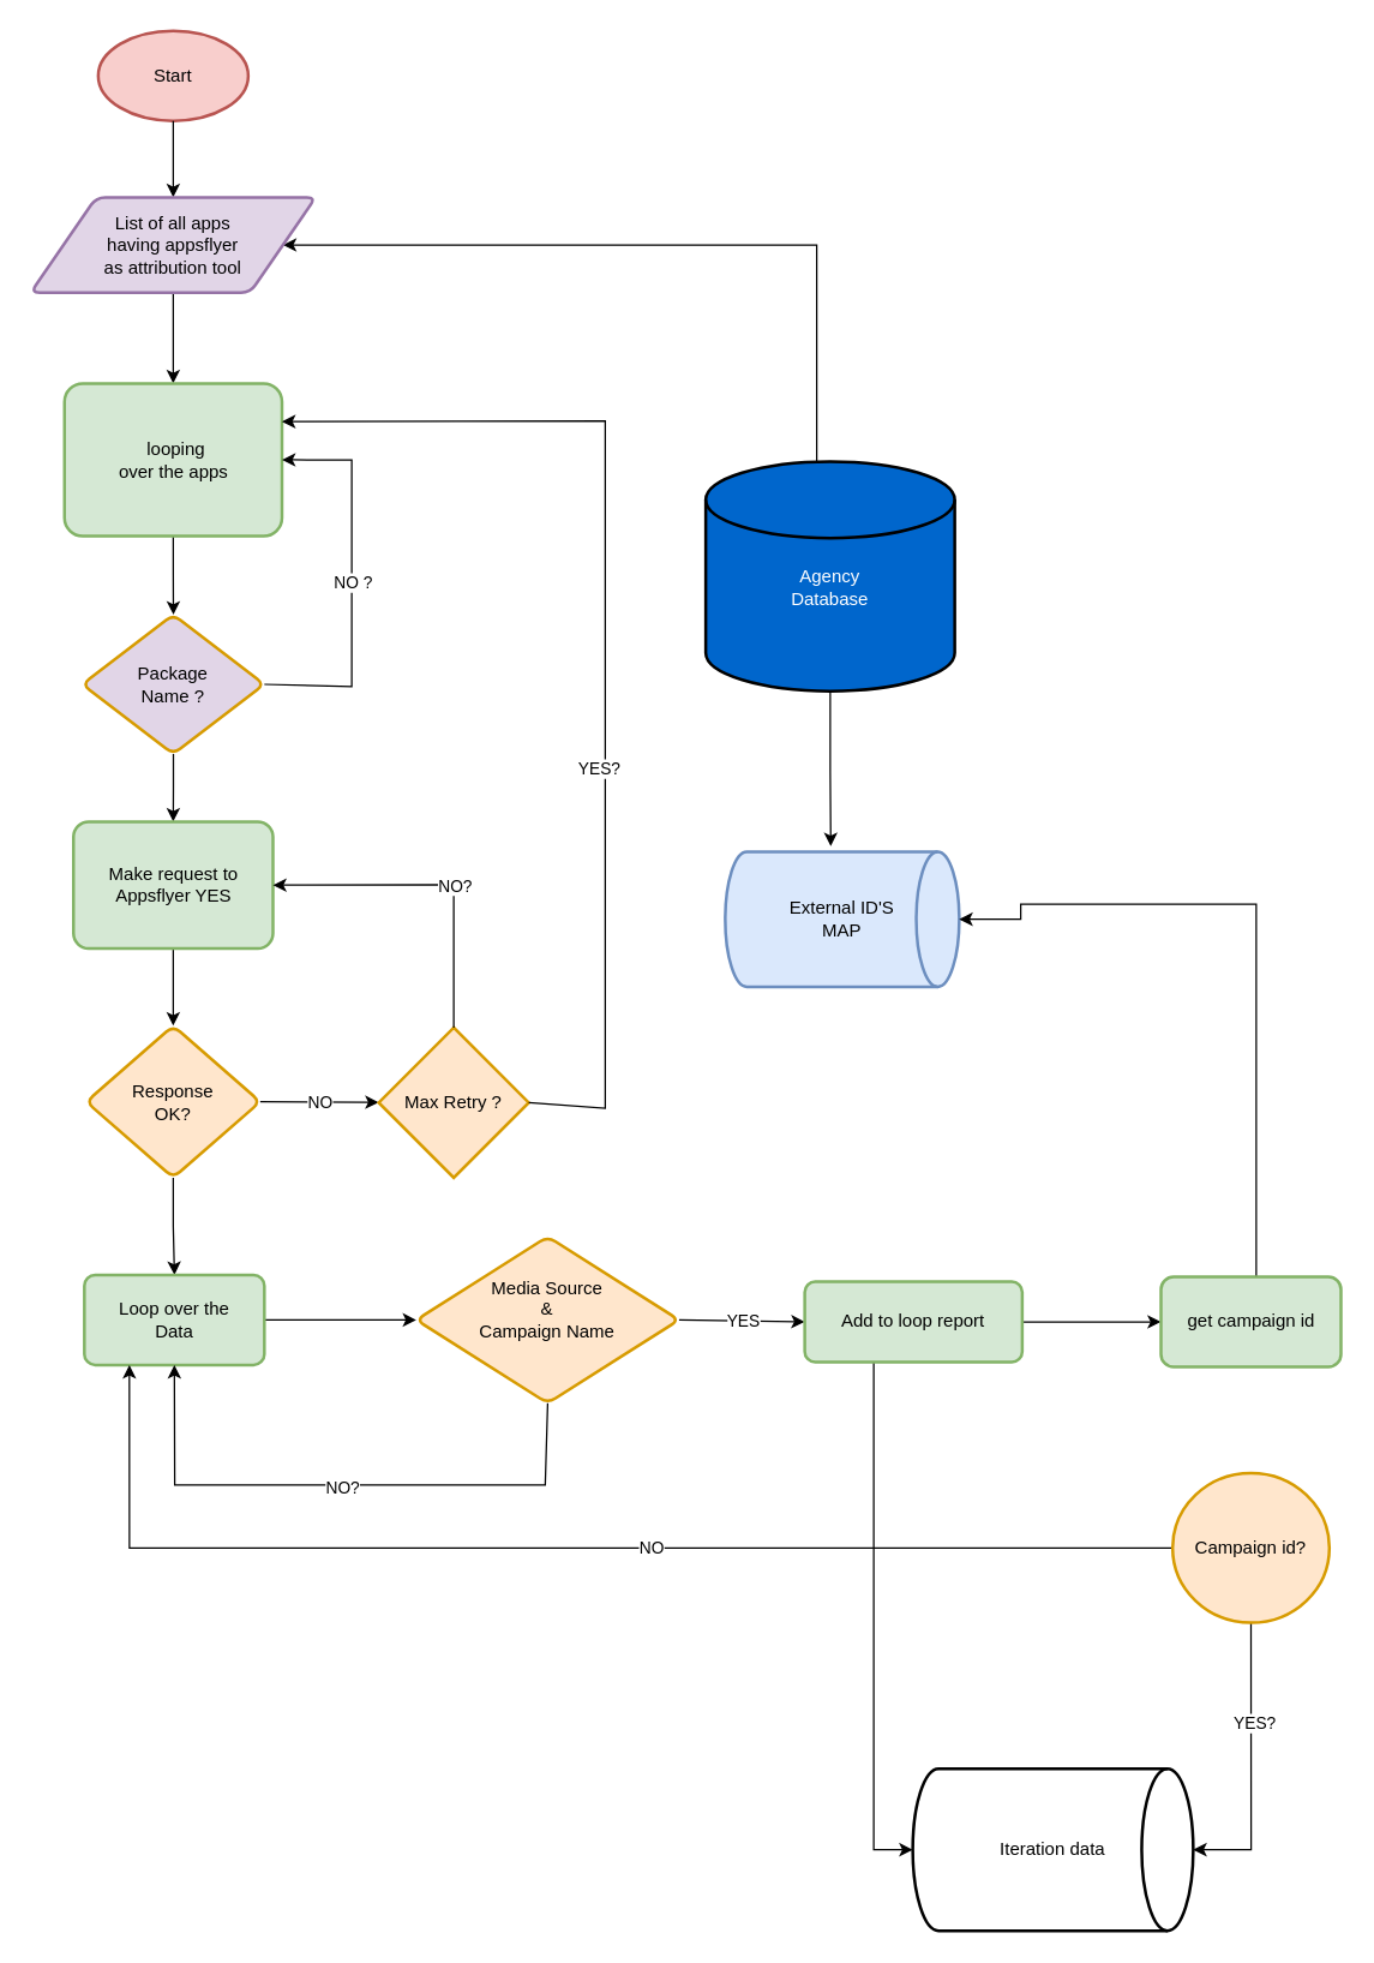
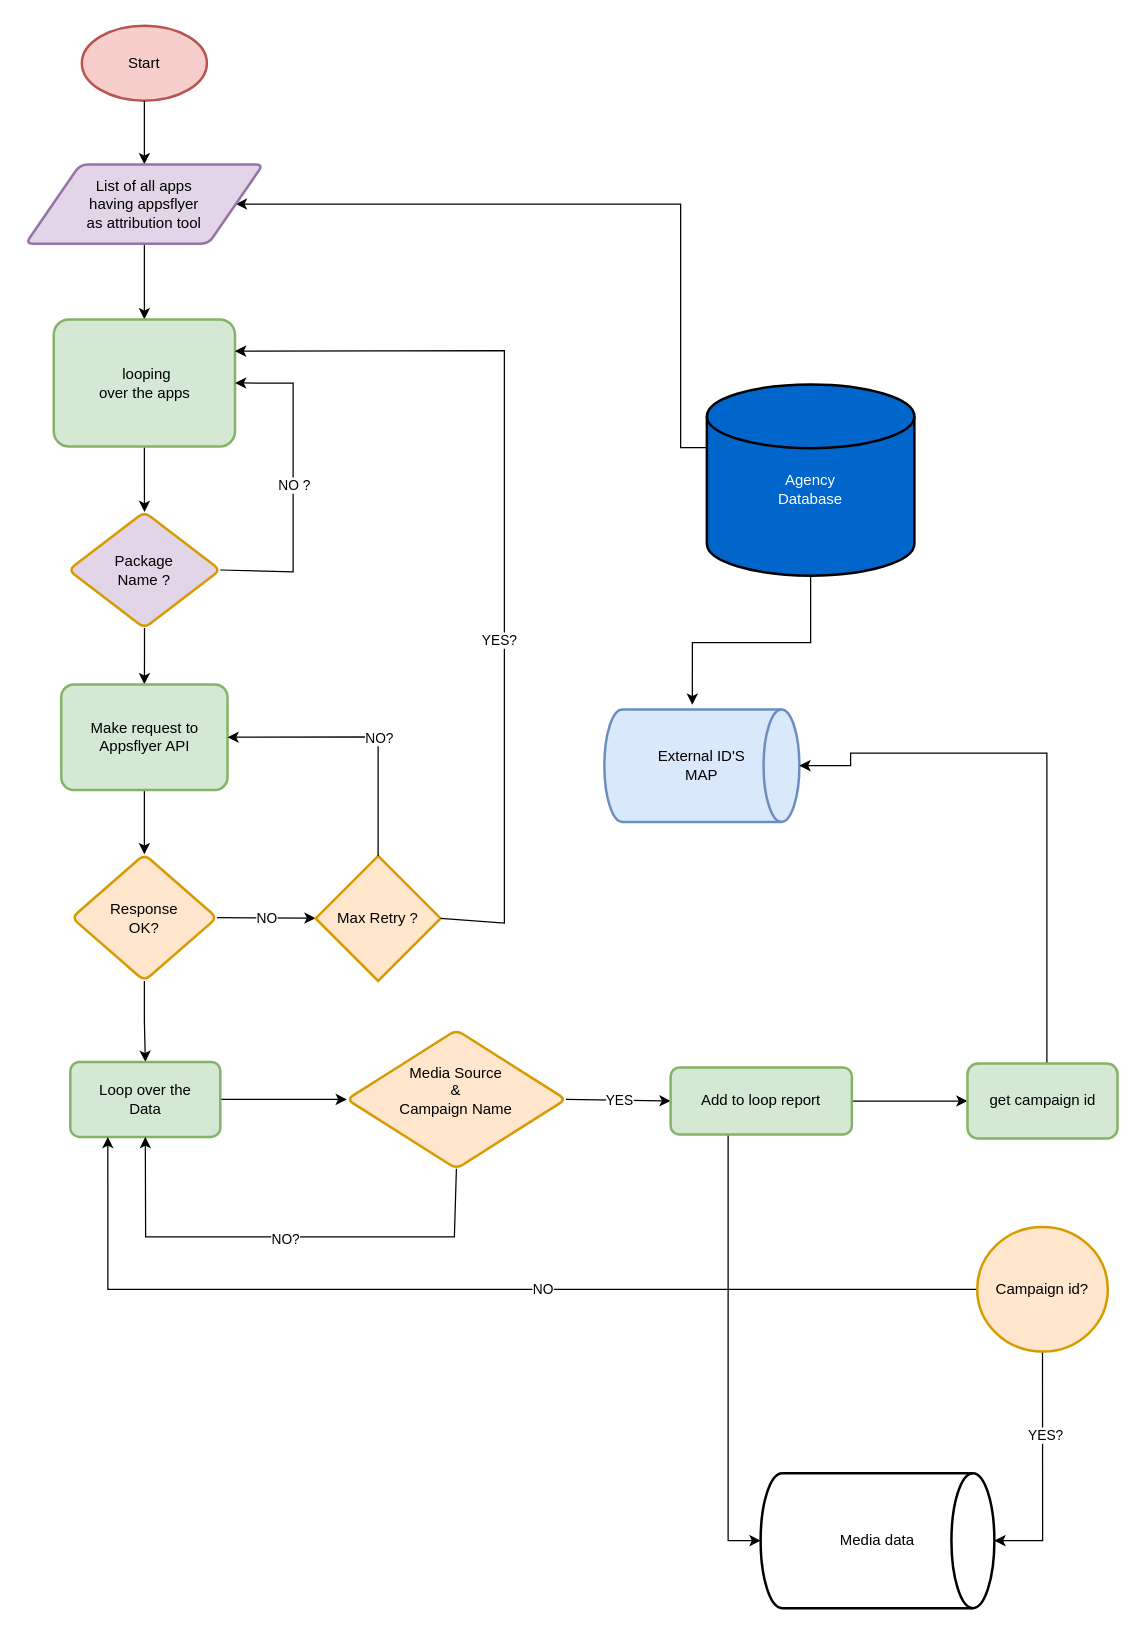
  <mxCell id="0" />
  <mxCell id="1" parent="0" />
  <mxCell id="2" value="Start" style="strokeWidth=2;html=1;shape=mxgraph.flowchart.start_1;whiteSpace=wrap;fillColor=#f8cecc;strokeColor=#b85450;" vertex="1" parent="1"><mxGeometry x="65" y="20" width="100" height="60" as="geometry" /></mxCell>
  <mxCell id="3" value="" style="edgeStyle=none;orthogonalLoop=1;jettySize=auto;html=1;rounded=0;exitX=0.5;exitY=1;exitDx=0;exitDy=0;exitPerimeter=0;entryX=0.5;entryY=0;entryDx=0;entryDy=0;" edge="1" parent="1" source="2" target="8"><mxGeometry width="100" relative="1" as="geometry"><mxPoint x="-188" y="101" as="sourcePoint" /><mxPoint x="115" y="155" as="targetPoint" /><Array as="points" /></mxGeometry></mxCell>
  <mxCell id="4" style="edgeStyle=orthogonalEdgeStyle;rounded=0;orthogonalLoop=1;jettySize=auto;html=1;entryX=1;entryY=0.5;entryDx=0;entryDy=0;exitX=0.452;exitY=0.331;exitDx=0;exitDy=0;exitPerimeter=0;" edge="1" parent="1" source="6" target="8"><mxGeometry relative="1" as="geometry"><mxPoint x="544" y="554" as="sourcePoint" /><Array as="points"><mxPoint x="544" y="163" /></Array></mxGeometry></mxCell>
  <mxCell id="5" style="edgeStyle=orthogonalEdgeStyle;rounded=0;orthogonalLoop=1;jettySize=auto;html=1;entryX=0.451;entryY=-0.041;entryDx=0;entryDy=0;entryPerimeter=0;" edge="1" parent="1" source="6" target="33"><mxGeometry relative="1" as="geometry" /></mxCell>
- <mxCell id="6" value="&lt;div&gt;&lt;font color=&quot;#ffffff&quot;&gt;&lt;br&gt;&lt;/font&gt;&lt;/div&gt;&lt;div&gt;&lt;font color=&quot;#ffffff&quot;&gt;Agency &lt;br&gt;&lt;/font&gt;&lt;/div&gt;&lt;div&gt;&lt;font color=&quot;#ffffff&quot;&gt;Database&lt;br&gt;&lt;/font&gt;&lt;/div&gt;" style="strokeWidth=2;html=1;shape=mxgraph.flowchart.database;whiteSpace=wrap;fillColor=#0066CC;" vertex="1" parent="1"><mxGeometry x="470" y="307" width="166" height="153" as="geometry" /></mxCell>
+ <mxCell id="6" value="&lt;div&gt;&lt;font color=&quot;#ffffff&quot;&gt;&lt;br&gt;&lt;/font&gt;&lt;/div&gt;&lt;div&gt;&lt;font color=&quot;#ffffff&quot;&gt;Agency &lt;br&gt;&lt;/font&gt;&lt;/div&gt;&lt;div&gt;&lt;font color=&quot;#ffffff&quot;&gt;Database&lt;br&gt;&lt;/font&gt;&lt;/div&gt;" style="strokeWidth=2;html=1;shape=mxgraph.flowchart.database;whiteSpace=wrap;fillColor=#0066CC;" vertex="1" parent="1"><mxGeometry x="565" y="307" width="166" height="153" as="geometry" /></mxCell>
  <mxCell id="7" value="" style="edgeStyle=orthogonalEdgeStyle;rounded=0;orthogonalLoop=1;jettySize=auto;html=1;" edge="1" parent="1" source="8" target="10"><mxGeometry relative="1" as="geometry" /></mxCell>
  <mxCell id="8" value="&lt;div&gt;List of all apps&lt;/div&gt;&lt;div&gt;having appsflyer&lt;/div&gt;&lt;div&gt;as attribution tool&lt;br&gt;&lt;/div&gt;" style="shape=parallelogram;html=1;strokeWidth=2;perimeter=parallelogramPerimeter;whiteSpace=wrap;rounded=1;arcSize=12;size=0.23;fillColor=#e1d5e7;strokeColor=#9673a6;" vertex="1" parent="1"><mxGeometry x="20" y="131" width="190" height="63.5" as="geometry" /></mxCell>
  <mxCell id="9" value="" style="edgeStyle=orthogonalEdgeStyle;rounded=0;orthogonalLoop=1;jettySize=auto;html=1;" edge="1" parent="1" source="10" target="12"><mxGeometry relative="1" as="geometry" /></mxCell>
  <mxCell id="10" value="&lt;div&gt;&amp;nbsp;looping &lt;br&gt;&lt;/div&gt;&lt;div&gt;over the apps&lt;br&gt;&lt;/div&gt;" style="whiteSpace=wrap;html=1;strokeWidth=2;rounded=1;arcSize=12;fillColor=#d5e8d4;strokeColor=#82b366;" vertex="1" parent="1"><mxGeometry x="42.5" y="255" width="145" height="101.75" as="geometry" /></mxCell>
  <mxCell id="11" value="" style="edgeStyle=orthogonalEdgeStyle;rounded=0;orthogonalLoop=1;jettySize=auto;html=1;" edge="1" parent="1" source="12" target="16"><mxGeometry relative="1" as="geometry" /></mxCell>
  <mxCell id="12" value="&lt;div&gt;Package &lt;br&gt;&lt;/div&gt;&lt;div&gt;Name ?&lt;br&gt;&lt;/div&gt;" style="rhombus;whiteSpace=wrap;html=1;strokeWidth=2;rounded=1;arcSize=12;fillColor=#e1d5e7;strokeColor=#d79b00;" vertex="1" parent="1"><mxGeometry x="54.25" y="409" width="121.5" height="93" as="geometry" /></mxCell>
  <mxCell id="13" value="" style="endArrow=classic;html=1;rounded=0;exitX=1;exitY=0.5;exitDx=0;exitDy=0;entryX=1;entryY=0.5;entryDx=0;entryDy=0;" edge="1" parent="1" source="12" target="10"><mxGeometry relative="1" as="geometry"><mxPoint x="175" y="608" as="sourcePoint" /><mxPoint x="169" y="507" as="targetPoint" /><Array as="points"><mxPoint x="234" y="457" /><mxPoint x="234" y="306" /></Array></mxGeometry></mxCell>
  <mxCell id="14" value="NO ? " style="edgeLabel;resizable=0;html=1;align=center;verticalAlign=middle;" connectable="0" vertex="1" parent="13"><mxGeometry relative="1" as="geometry" /></mxCell>
  <mxCell id="15" value="" style="edgeStyle=orthogonalEdgeStyle;rounded=0;orthogonalLoop=1;jettySize=auto;html=1;" edge="1" parent="1" source="16" target="18"><mxGeometry relative="1" as="geometry" /></mxCell>
- <mxCell id="16" value="&lt;div&gt;Make request to&lt;/div&gt;&lt;div&gt;Appsflyer YES&lt;br&gt;&lt;/div&gt;" style="whiteSpace=wrap;html=1;fillColor=#d5e8d4;strokeColor=#82b366;strokeWidth=2;rounded=1;arcSize=12;" vertex="1" parent="1"><mxGeometry x="48.5" y="547" width="133" height="84.5" as="geometry" /></mxCell>
+ <mxCell id="16" value="&lt;div&gt;Make request to&lt;/div&gt;&lt;div&gt;Appsflyer API&lt;br&gt;&lt;/div&gt;" style="whiteSpace=wrap;html=1;fillColor=#d5e8d4;strokeColor=#82b366;strokeWidth=2;rounded=1;arcSize=12;" vertex="1" parent="1"><mxGeometry x="48.5" y="547" width="133" height="84.5" as="geometry" /></mxCell>
  <mxCell id="17" value="" style="edgeStyle=orthogonalEdgeStyle;rounded=0;orthogonalLoop=1;jettySize=auto;html=1;" edge="1" parent="1" source="18" target="27"><mxGeometry relative="1" as="geometry" /></mxCell>
  <mxCell id="18" value="&lt;div&gt;Response&lt;/div&gt;&lt;div&gt;OK?&lt;br&gt;&lt;/div&gt;" style="rhombus;whiteSpace=wrap;html=1;fillColor=#ffe6cc;strokeColor=#d79b00;strokeWidth=2;rounded=1;arcSize=12;" vertex="1" parent="1"><mxGeometry x="57" y="683" width="116" height="101.25" as="geometry" /></mxCell>
  <mxCell id="19" value="" style="endArrow=classic;html=1;rounded=0;exitX=1;exitY=0.5;exitDx=0;exitDy=0;" edge="1" parent="1" source="18" target="21"><mxGeometry relative="1" as="geometry"><mxPoint x="171" y="734" as="sourcePoint" /><mxPoint x="260" y="734" as="targetPoint" /></mxGeometry></mxCell>
  <mxCell id="20" value="NO" style="edgeLabel;resizable=0;html=1;align=center;verticalAlign=middle;" connectable="0" vertex="1" parent="19"><mxGeometry relative="1" as="geometry" /></mxCell>
  <mxCell id="21" value="Max Retry ?" style="strokeWidth=2;html=1;shape=mxgraph.flowchart.decision;whiteSpace=wrap;fillColor=#ffe6cc;strokeColor=#d79b00;" vertex="1" parent="1"><mxGeometry x="252" y="684.25" width="100" height="100" as="geometry" /></mxCell>
  <mxCell id="22" value="" style="endArrow=classic;html=1;rounded=0;entryX=1;entryY=0.5;entryDx=0;entryDy=0;exitX=0.5;exitY=0;exitDx=0;exitDy=0;exitPerimeter=0;" edge="1" parent="1" source="21" target="16"><mxGeometry relative="1" as="geometry"><mxPoint x="296" y="681" as="sourcePoint" /><mxPoint x="296" y="586" as="targetPoint" /><Array as="points"><mxPoint x="302" y="589" /></Array></mxGeometry></mxCell>
  <mxCell id="23" value="NO?" style="edgeLabel;resizable=0;html=1;align=center;verticalAlign=middle;" connectable="0" vertex="1" parent="22"><mxGeometry relative="1" as="geometry"><mxPoint x="13" as="offset" /></mxGeometry></mxCell>
  <mxCell id="24" value="" style="endArrow=classic;html=1;rounded=0;entryX=1;entryY=0.25;entryDx=0;entryDy=0;exitX=1;exitY=0.5;exitDx=0;exitDy=0;exitPerimeter=0;" edge="1" parent="1" source="21" target="10"><mxGeometry relative="1" as="geometry"><mxPoint x="352" y="734.25" as="sourcePoint" /><mxPoint x="418" y="279" as="targetPoint" /><Array as="points"><mxPoint x="403" y="738" /><mxPoint x="403" y="280" /></Array></mxGeometry></mxCell>
  <mxCell id="25" value="YES?" style="edgeLabel;resizable=0;html=1;align=center;verticalAlign=middle;" connectable="0" vertex="1" parent="24"><mxGeometry relative="1" as="geometry"><mxPoint x="-5" y="84" as="offset" /></mxGeometry></mxCell>
  <mxCell id="26" value="" style="edgeStyle=orthogonalEdgeStyle;rounded=0;orthogonalLoop=1;jettySize=auto;html=1;" edge="1" parent="1" source="27" target="28"><mxGeometry relative="1" as="geometry" /></mxCell>
  <mxCell id="27" value="&lt;div&gt;Loop over the&lt;/div&gt;&lt;div&gt;Data &lt;br&gt;&lt;/div&gt;" style="whiteSpace=wrap;html=1;fillColor=#d5e8d4;strokeColor=#82b366;strokeWidth=2;rounded=1;arcSize=12;" vertex="1" parent="1"><mxGeometry x="55.75" y="849.005" width="120" height="60" as="geometry" /></mxCell>
  <mxCell id="28" value="&lt;div&gt;Media Source&lt;/div&gt;&lt;div&gt;&amp;amp; &lt;br&gt;&lt;/div&gt;&lt;div&gt;Campaign Name&lt;br&gt;&lt;/div&gt;&lt;div&gt;&lt;br&gt;&lt;/div&gt;" style="rhombus;whiteSpace=wrap;html=1;fillColor=#ffe6cc;strokeColor=#d79b00;strokeWidth=2;rounded=1;arcSize=12;" vertex="1" parent="1"><mxGeometry x="277" y="823.51" width="175.25" height="111" as="geometry" /></mxCell>
  <mxCell id="29" value="" style="endArrow=classic;html=1;rounded=0;exitX=1;exitY=0.5;exitDx=0;exitDy=0;entryX=0;entryY=0.5;entryDx=0;entryDy=0;" edge="1" parent="1" source="28" target="37"><mxGeometry relative="1" as="geometry"><mxPoint x="408" y="878.34" as="sourcePoint" /><mxPoint x="526" y="882" as="targetPoint" /></mxGeometry></mxCell>
  <mxCell id="30" value="YES" style="edgeLabel;resizable=0;html=1;align=center;verticalAlign=middle;" connectable="0" vertex="1" parent="29"><mxGeometry relative="1" as="geometry" /></mxCell>
  <mxCell id="31" value="" style="endArrow=classic;html=1;rounded=0;exitX=0.5;exitY=1;exitDx=0;exitDy=0;entryX=0.5;entryY=1;entryDx=0;entryDy=0;" edge="1" parent="1" source="28" target="27"><mxGeometry relative="1" as="geometry"><mxPoint x="414" y="894" as="sourcePoint" /><mxPoint x="520" y="899" as="targetPoint" /><Array as="points"><mxPoint x="363" y="989" /><mxPoint x="116" y="989" /></Array></mxGeometry></mxCell>
  <mxCell id="32" value="NO?" style="edgeLabel;resizable=0;html=1;align=center;verticalAlign=middle;" connectable="0" vertex="1" parent="31"><mxGeometry relative="1" as="geometry"><mxPoint x="1" y="1" as="offset" /></mxGeometry></mxCell>
  <mxCell id="33" value="&lt;div&gt;External ID'S &lt;br&gt;&lt;/div&gt;&lt;div&gt;MAP&lt;br&gt;&lt;/div&gt;" style="strokeWidth=2;html=1;shape=mxgraph.flowchart.direct_data;whiteSpace=wrap;fillColor=#dae8fc;strokeColor=#6c8ebf;" vertex="1" parent="1"><mxGeometry x="483" y="567" width="156" height="90" as="geometry" /></mxCell>
- <mxCell id="34" value="Iteration data" style="strokeWidth=2;html=1;shape=mxgraph.flowchart.direct_data;whiteSpace=wrap;" vertex="1" parent="1"><mxGeometry x="608" y="1178" width="187" height="108" as="geometry" /></mxCell>
+ <mxCell id="34" value="Media data" style="strokeWidth=2;html=1;shape=mxgraph.flowchart.direct_data;whiteSpace=wrap;" vertex="1" parent="1"><mxGeometry x="608" y="1178" width="187" height="108" as="geometry" /></mxCell>
  <mxCell id="35" style="edgeStyle=orthogonalEdgeStyle;rounded=0;orthogonalLoop=1;jettySize=auto;html=1;" edge="1" parent="1" source="37" target="34"><mxGeometry relative="1" as="geometry"><Array as="points"><mxPoint x="582" y="1232" /></Array></mxGeometry></mxCell>
  <mxCell id="36" value="" style="edgeStyle=orthogonalEdgeStyle;rounded=0;orthogonalLoop=1;jettySize=auto;html=1;" edge="1" parent="1" source="37" target="39"><mxGeometry relative="1" as="geometry" /></mxCell>
  <mxCell id="37" value="Add to loop report" style="rounded=1;whiteSpace=wrap;html=1;absoluteArcSize=1;arcSize=14;strokeWidth=2;fillColor=#d5e8d4;strokeColor=#82b366;" vertex="1" parent="1"><mxGeometry x="536" y="853.51" width="145" height="53.49" as="geometry" /></mxCell>
  <mxCell id="38" style="edgeStyle=orthogonalEdgeStyle;rounded=0;orthogonalLoop=1;jettySize=auto;html=1;entryX=1;entryY=0.5;entryDx=0;entryDy=0;entryPerimeter=0;" edge="1" parent="1" source="39" target="33"><mxGeometry relative="1" as="geometry"><Array as="points"><mxPoint x="837" y="602" /><mxPoint x="680" y="602" /><mxPoint x="680" y="612" /></Array></mxGeometry></mxCell>
  <mxCell id="39" value="get campaign id" style="whiteSpace=wrap;html=1;rounded=1;arcSize=14;strokeWidth=2;fillColor=#d5e8d4;strokeColor=#82b366;" vertex="1" parent="1"><mxGeometry x="773.5" y="850.255" width="120" height="60" as="geometry" /></mxCell>
  <mxCell id="40" style="edgeStyle=orthogonalEdgeStyle;rounded=0;orthogonalLoop=1;jettySize=auto;html=1;entryX=1;entryY=0.5;entryDx=0;entryDy=0;entryPerimeter=0;" edge="1" parent="1" source="44" target="34"><mxGeometry relative="1" as="geometry" /></mxCell>
  <mxCell id="41" value="YES?" style="edgeLabel;html=1;align=center;verticalAlign=middle;resizable=0;points=[];" vertex="1" connectable="0" parent="40"><mxGeometry x="-0.298" y="2" relative="1" as="geometry"><mxPoint as="offset" /></mxGeometry></mxCell>
  <mxCell id="42" style="edgeStyle=orthogonalEdgeStyle;rounded=0;orthogonalLoop=1;jettySize=auto;html=1;entryX=0.25;entryY=1;entryDx=0;entryDy=0;" edge="1" parent="1" source="44" target="27"><mxGeometry relative="1" as="geometry" /></mxCell>
  <mxCell id="43" value="NO" style="edgeLabel;html=1;align=center;verticalAlign=middle;resizable=0;points=[];" vertex="1" connectable="0" parent="42"><mxGeometry x="-0.148" y="-5" relative="1" as="geometry"><mxPoint y="5" as="offset" /></mxGeometry></mxCell>
  <mxCell id="44" value="Campaign id?" style="ellipse;whiteSpace=wrap;html=1;arcSize=14;strokeWidth=2;fillColor=#ffe6cc;strokeColor=#d79b00;" vertex="1" parent="1"><mxGeometry x="781.25" y="981" width="104.5" height="99.74" as="geometry" /></mxCell>
